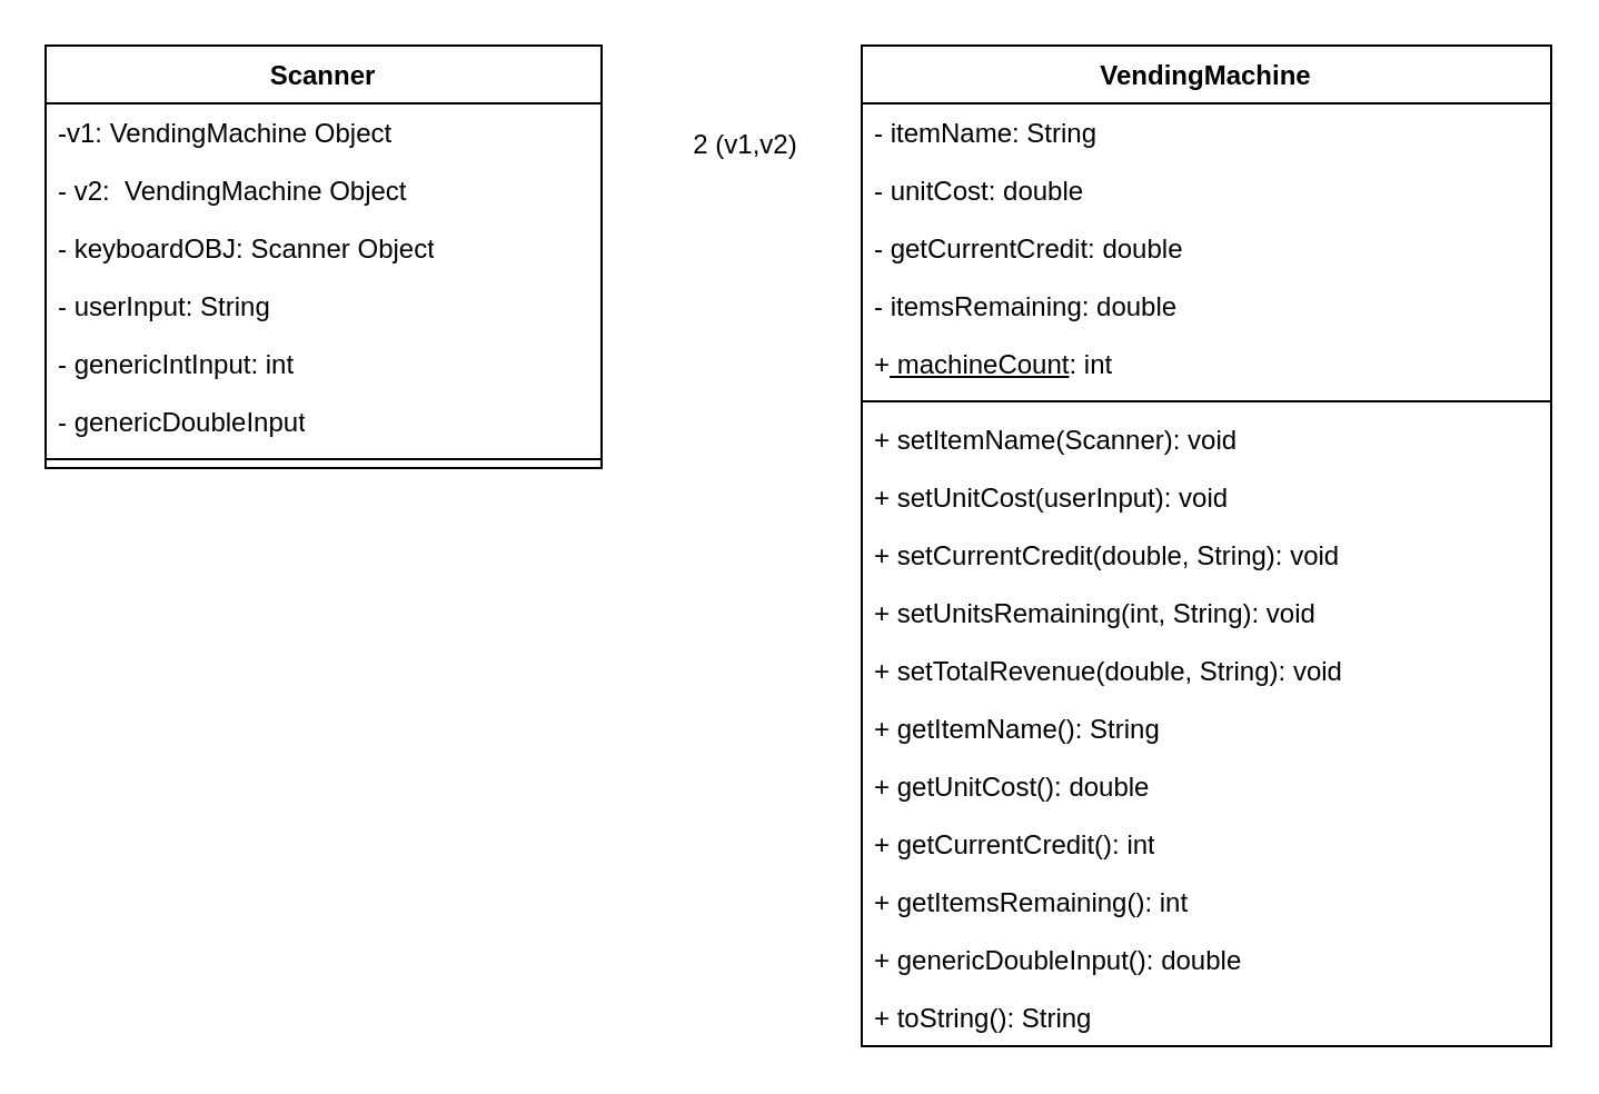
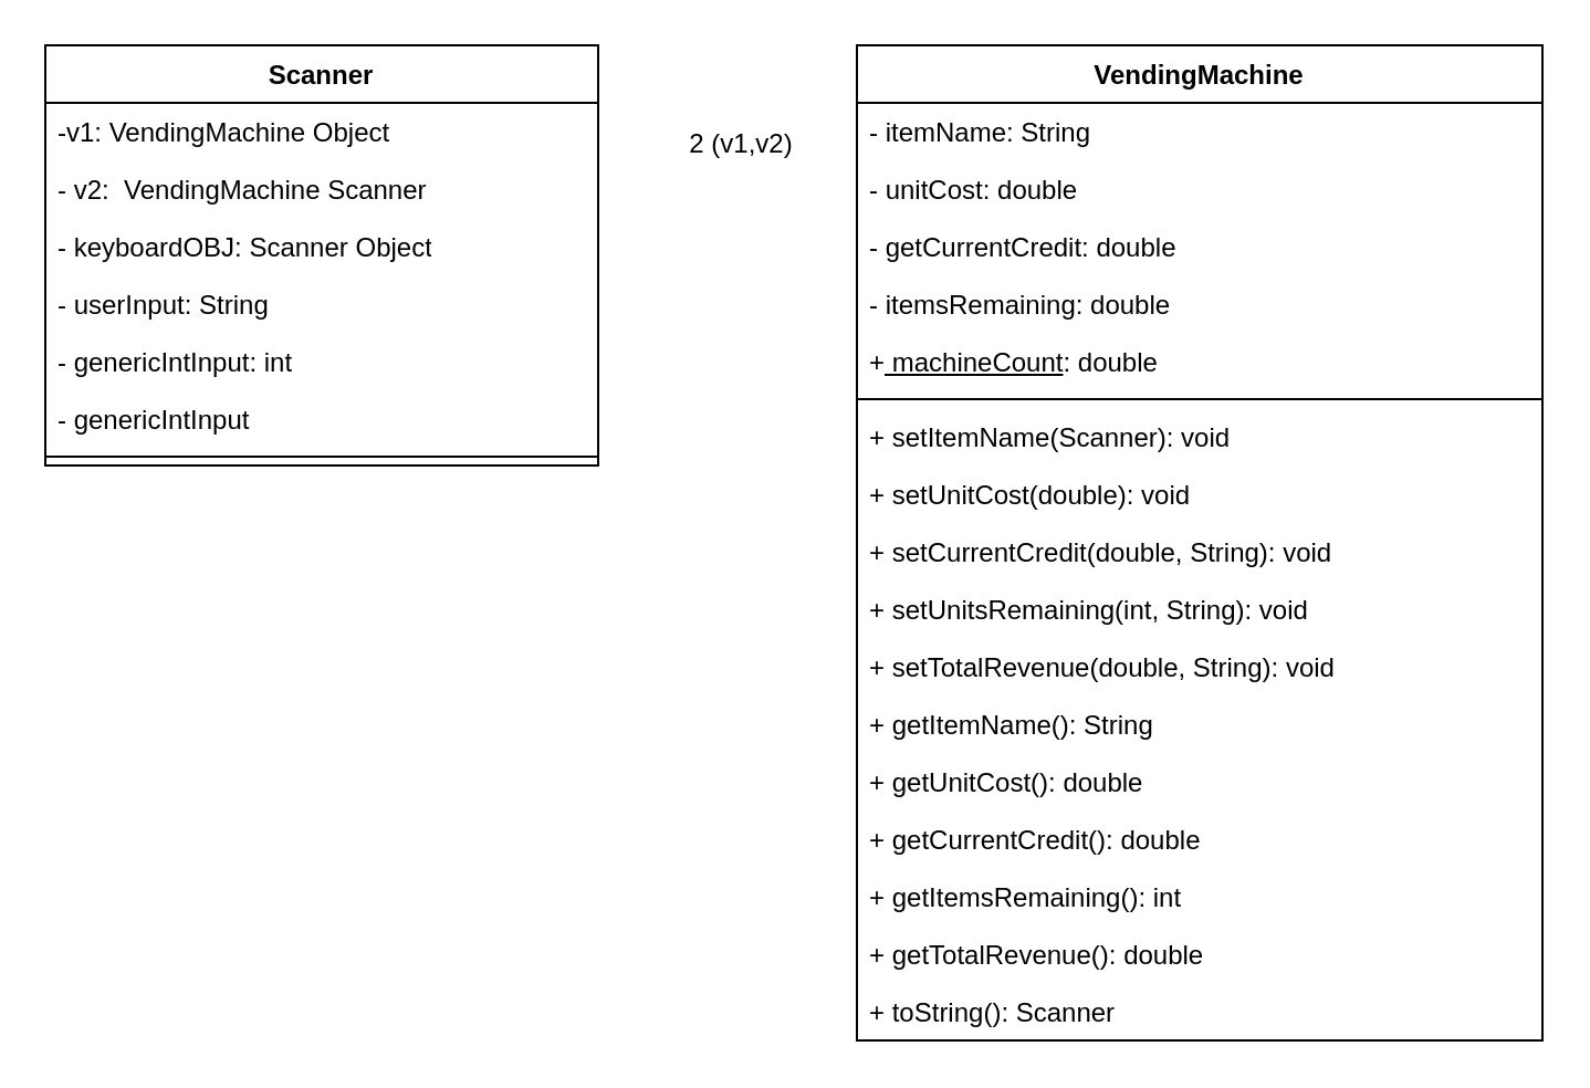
  <mxCell id="0" />
  <mxCell id="1" parent="0" />
  <mxCell id="2" value="VendingMachine" style="swimlane;fontStyle=1;align=center;verticalAlign=top;childLayout=stackLayout;horizontal=1;startSize=26;horizontalStack=0;resizeParent=1;resizeParentMax=0;resizeLast=0;collapsible=1;marginBottom=0;whiteSpace=wrap;html=1;" parent="1" vertex="1"><mxGeometry x="387" y="20" width="310" height="450" as="geometry" /></mxCell>
  <mxCell id="3" value="- itemName: String" style="text;strokeColor=none;fillColor=none;align=left;verticalAlign=top;spacingLeft=4;spacingRight=4;overflow=hidden;rotatable=0;points=[[0,0.5],[1,0.5]];portConstraint=eastwest;whiteSpace=wrap;html=1;" parent="2" vertex="1"><mxGeometry y="26" width="310" height="26" as="geometry" /></mxCell>
  <mxCell id="4" value="- unitCost: double" style="text;strokeColor=none;fillColor=none;align=left;verticalAlign=top;spacingLeft=4;spacingRight=4;overflow=hidden;rotatable=0;points=[[0,0.5],[1,0.5]];portConstraint=eastwest;whiteSpace=wrap;html=1;" parent="2" vertex="1"><mxGeometry y="52" width="310" height="26" as="geometry" /></mxCell>
  <mxCell id="5" value="- getCurrentCredit: double" style="text;strokeColor=none;fillColor=none;align=left;verticalAlign=top;spacingLeft=4;spacingRight=4;overflow=hidden;rotatable=0;points=[[0,0.5],[1,0.5]];portConstraint=eastwest;whiteSpace=wrap;html=1;" parent="2" vertex="1"><mxGeometry y="78" width="310" height="26" as="geometry" /></mxCell>
  <mxCell id="6" value="- itemsRemaining: double" style="text;strokeColor=none;fillColor=none;align=left;verticalAlign=top;spacingLeft=4;spacingRight=4;overflow=hidden;rotatable=0;points=[[0,0.5],[1,0.5]];portConstraint=eastwest;whiteSpace=wrap;html=1;" parent="2" vertex="1"><mxGeometry y="104" width="310" height="26" as="geometry" /></mxCell>
- <mxCell id="7" value="+&lt;u&gt; machineCount&lt;/u&gt;: int" style="text;strokeColor=none;fillColor=none;align=left;verticalAlign=top;spacingLeft=4;spacingRight=4;overflow=hidden;rotatable=0;points=[[0,0.5],[1,0.5]];portConstraint=eastwest;whiteSpace=wrap;html=1;" vertex="1" parent="2"><mxGeometry y="130" width="310" height="26" as="geometry" /></mxCell>
+ <mxCell id="7" value="+&lt;u&gt; machineCount&lt;/u&gt;: double" style="text;strokeColor=none;fillColor=none;align=left;verticalAlign=top;spacingLeft=4;spacingRight=4;overflow=hidden;rotatable=0;points=[[0,0.5],[1,0.5]];portConstraint=eastwest;whiteSpace=wrap;html=1;" vertex="1" parent="2"><mxGeometry y="130" width="310" height="26" as="geometry" /></mxCell>
  <mxCell id="8" value="" style="line;strokeWidth=1;fillColor=none;align=left;verticalAlign=middle;spacingTop=-1;spacingLeft=3;spacingRight=3;rotatable=0;labelPosition=right;points=[];portConstraint=eastwest;strokeColor=inherit;" parent="2" vertex="1"><mxGeometry y="156" width="310" height="8" as="geometry" /></mxCell>
  <mxCell id="9" value="+ setItemName(Scanner): void" style="text;strokeColor=none;fillColor=none;align=left;verticalAlign=top;spacingLeft=4;spacingRight=4;overflow=hidden;rotatable=0;points=[[0,0.5],[1,0.5]];portConstraint=eastwest;whiteSpace=wrap;html=1;" parent="2" vertex="1"><mxGeometry y="164" width="310" height="26" as="geometry" /></mxCell>
- <mxCell id="10" value="+ setUnitCost(userInput): void" style="text;strokeColor=none;fillColor=none;align=left;verticalAlign=top;spacingLeft=4;spacingRight=4;overflow=hidden;rotatable=0;points=[[0,0.5],[1,0.5]];portConstraint=eastwest;whiteSpace=wrap;html=1;" parent="2" vertex="1"><mxGeometry y="190" width="310" height="26" as="geometry" /></mxCell>
+ <mxCell id="10" value="+ setUnitCost(double): void" style="text;strokeColor=none;fillColor=none;align=left;verticalAlign=top;spacingLeft=4;spacingRight=4;overflow=hidden;rotatable=0;points=[[0,0.5],[1,0.5]];portConstraint=eastwest;whiteSpace=wrap;html=1;" parent="2" vertex="1"><mxGeometry y="190" width="310" height="26" as="geometry" /></mxCell>
  <mxCell id="11" value="+ setCurrentCredit(double, String): void" style="text;strokeColor=none;fillColor=none;align=left;verticalAlign=top;spacingLeft=4;spacingRight=4;overflow=hidden;rotatable=0;points=[[0,0.5],[1,0.5]];portConstraint=eastwest;whiteSpace=wrap;html=1;" parent="2" vertex="1"><mxGeometry y="216" width="310" height="26" as="geometry" /></mxCell>
  <mxCell id="12" value="+ setUnitsRemaining(int, String): void" style="text;strokeColor=none;fillColor=none;align=left;verticalAlign=top;spacingLeft=4;spacingRight=4;overflow=hidden;rotatable=0;points=[[0,0.5],[1,0.5]];portConstraint=eastwest;whiteSpace=wrap;html=1;" parent="2" vertex="1"><mxGeometry y="242" width="310" height="26" as="geometry" /></mxCell>
  <mxCell id="13" value="+ setTotalRevenue(double, String): void" style="text;strokeColor=none;fillColor=none;align=left;verticalAlign=top;spacingLeft=4;spacingRight=4;overflow=hidden;rotatable=0;points=[[0,0.5],[1,0.5]];portConstraint=eastwest;whiteSpace=wrap;html=1;" vertex="1" parent="2"><mxGeometry y="268" width="310" height="26" as="geometry" /></mxCell>
  <mxCell id="14" value="+ getItemName(): String" style="text;strokeColor=none;fillColor=none;align=left;verticalAlign=top;spacingLeft=4;spacingRight=4;overflow=hidden;rotatable=0;points=[[0,0.5],[1,0.5]];portConstraint=eastwest;whiteSpace=wrap;html=1;" parent="2" vertex="1"><mxGeometry y="294" width="310" height="26" as="geometry" /></mxCell>
  <mxCell id="15" value="+ getUnitCost(): double" style="text;strokeColor=none;fillColor=none;align=left;verticalAlign=top;spacingLeft=4;spacingRight=4;overflow=hidden;rotatable=0;points=[[0,0.5],[1,0.5]];portConstraint=eastwest;whiteSpace=wrap;html=1;" parent="2" vertex="1"><mxGeometry y="320" width="310" height="26" as="geometry" /></mxCell>
- <mxCell id="16" value="+ getCurrentCredit(): int" style="text;strokeColor=none;fillColor=none;align=left;verticalAlign=top;spacingLeft=4;spacingRight=4;overflow=hidden;rotatable=0;points=[[0,0.5],[1,0.5]];portConstraint=eastwest;whiteSpace=wrap;html=1;" parent="2" vertex="1"><mxGeometry y="346" width="310" height="26" as="geometry" /></mxCell>
+ <mxCell id="16" value="+ getCurrentCredit(): double" style="text;strokeColor=none;fillColor=none;align=left;verticalAlign=top;spacingLeft=4;spacingRight=4;overflow=hidden;rotatable=0;points=[[0,0.5],[1,0.5]];portConstraint=eastwest;whiteSpace=wrap;html=1;" parent="2" vertex="1"><mxGeometry y="346" width="310" height="26" as="geometry" /></mxCell>
  <mxCell id="17" value="+ getItemsRemaining(): int" style="text;strokeColor=none;fillColor=none;align=left;verticalAlign=top;spacingLeft=4;spacingRight=4;overflow=hidden;rotatable=0;points=[[0,0.5],[1,0.5]];portConstraint=eastwest;whiteSpace=wrap;html=1;" parent="2" vertex="1"><mxGeometry y="372" width="310" height="26" as="geometry" /></mxCell>
- <mxCell id="18" value="+ genericDoubleInput(): double" style="text;strokeColor=none;fillColor=none;align=left;verticalAlign=top;spacingLeft=4;spacingRight=4;overflow=hidden;rotatable=0;points=[[0,0.5],[1,0.5]];portConstraint=eastwest;whiteSpace=wrap;html=1;" vertex="1" parent="2"><mxGeometry y="398" width="310" height="26" as="geometry" /></mxCell>
- <mxCell id="19" value="+ toString(): String" style="text;strokeColor=none;fillColor=none;align=left;verticalAlign=top;spacingLeft=4;spacingRight=4;overflow=hidden;rotatable=0;points=[[0,0.5],[1,0.5]];portConstraint=eastwest;whiteSpace=wrap;html=1;" parent="2" vertex="1"><mxGeometry y="424" width="310" height="26" as="geometry" /></mxCell>
+ <mxCell id="18" value="+ getTotalRevenue(): double" style="text;strokeColor=none;fillColor=none;align=left;verticalAlign=top;spacingLeft=4;spacingRight=4;overflow=hidden;rotatable=0;points=[[0,0.5],[1,0.5]];portConstraint=eastwest;whiteSpace=wrap;html=1;" vertex="1" parent="2"><mxGeometry y="398" width="310" height="26" as="geometry" /></mxCell>
+ <mxCell id="19" value="+ toString(): Scanner" style="text;strokeColor=none;fillColor=none;align=left;verticalAlign=top;spacingLeft=4;spacingRight=4;overflow=hidden;rotatable=0;points=[[0,0.5],[1,0.5]];portConstraint=eastwest;whiteSpace=wrap;html=1;" parent="2" vertex="1"><mxGeometry y="424" width="310" height="26" as="geometry" /></mxCell>
  <mxCell id="20" value="Scanner" style="swimlane;fontStyle=1;align=center;verticalAlign=top;childLayout=stackLayout;horizontal=1;startSize=26;horizontalStack=0;resizeParent=1;resizeParentMax=0;resizeLast=0;collapsible=1;marginBottom=0;whiteSpace=wrap;html=1;" parent="1" vertex="1"><mxGeometry x="20" y="20" width="250" height="190" as="geometry" /></mxCell>
  <mxCell id="21" value="-v1: VendingMachine Object" style="text;strokeColor=none;fillColor=none;align=left;verticalAlign=top;spacingLeft=4;spacingRight=4;overflow=hidden;rotatable=0;points=[[0,0.5],[1,0.5]];portConstraint=eastwest;whiteSpace=wrap;html=1;" parent="20" vertex="1"><mxGeometry y="26" width="250" height="26" as="geometry" /></mxCell>
- <mxCell id="22" value="- v2:&amp;nbsp; VendingMachine Object" style="text;strokeColor=none;fillColor=none;align=left;verticalAlign=top;spacingLeft=4;spacingRight=4;overflow=hidden;rotatable=0;points=[[0,0.5],[1,0.5]];portConstraint=eastwest;whiteSpace=wrap;html=1;" parent="20" vertex="1"><mxGeometry y="52" width="250" height="26" as="geometry" /></mxCell>
+ <mxCell id="22" value="- v2:&amp;nbsp; VendingMachine Scanner" style="text;strokeColor=none;fillColor=none;align=left;verticalAlign=top;spacingLeft=4;spacingRight=4;overflow=hidden;rotatable=0;points=[[0,0.5],[1,0.5]];portConstraint=eastwest;whiteSpace=wrap;html=1;" parent="20" vertex="1"><mxGeometry y="52" width="250" height="26" as="geometry" /></mxCell>
  <mxCell id="23" value="- keyboardOBJ: Scanner Object&lt;br&gt;" style="text;strokeColor=none;fillColor=none;align=left;verticalAlign=top;spacingLeft=4;spacingRight=4;overflow=hidden;rotatable=0;points=[[0,0.5],[1,0.5]];portConstraint=eastwest;whiteSpace=wrap;html=1;" vertex="1" parent="20"><mxGeometry y="78" width="250" height="26" as="geometry" /></mxCell>
  <mxCell id="24" value="- userInput: String" style="text;strokeColor=none;fillColor=none;align=left;verticalAlign=top;spacingLeft=4;spacingRight=4;overflow=hidden;rotatable=0;points=[[0,0.5],[1,0.5]];portConstraint=eastwest;whiteSpace=wrap;html=1;" vertex="1" parent="20"><mxGeometry y="104" width="250" height="26" as="geometry" /></mxCell>
  <mxCell id="25" value="- genericIntInput: int" style="text;strokeColor=none;fillColor=none;align=left;verticalAlign=top;spacingLeft=4;spacingRight=4;overflow=hidden;rotatable=0;points=[[0,0.5],[1,0.5]];portConstraint=eastwest;whiteSpace=wrap;html=1;" vertex="1" parent="20"><mxGeometry y="130" width="250" height="26" as="geometry" /></mxCell>
- <mxCell id="26" value="- genericDoubleInput" style="text;strokeColor=none;fillColor=none;align=left;verticalAlign=top;spacingLeft=4;spacingRight=4;overflow=hidden;rotatable=0;points=[[0,0.5],[1,0.5]];portConstraint=eastwest;whiteSpace=wrap;html=1;" vertex="1" parent="20"><mxGeometry y="156" width="250" height="26" as="geometry" /></mxCell>
+ <mxCell id="26" value="- genericIntInput" style="text;strokeColor=none;fillColor=none;align=left;verticalAlign=top;spacingLeft=4;spacingRight=4;overflow=hidden;rotatable=0;points=[[0,0.5],[1,0.5]];portConstraint=eastwest;whiteSpace=wrap;html=1;" vertex="1" parent="20"><mxGeometry y="156" width="250" height="26" as="geometry" /></mxCell>
  <mxCell id="27" value="" style="line;strokeWidth=1;fillColor=none;align=left;verticalAlign=middle;spacingTop=-1;spacingLeft=3;spacingRight=3;rotatable=0;labelPosition=right;points=[];portConstraint=eastwest;strokeColor=inherit;" parent="20" vertex="1"><mxGeometry y="182" width="250" height="8" as="geometry" /></mxCell>
  <mxCell id="28" value="2 (v1,v2)" style="text;html=1;strokeColor=none;fillColor=none;align=center;verticalAlign=middle;whiteSpace=wrap;rounded=0;" vertex="1" parent="1"><mxGeometry x="305" y="50" width="60" height="30" as="geometry" /></mxCell>
